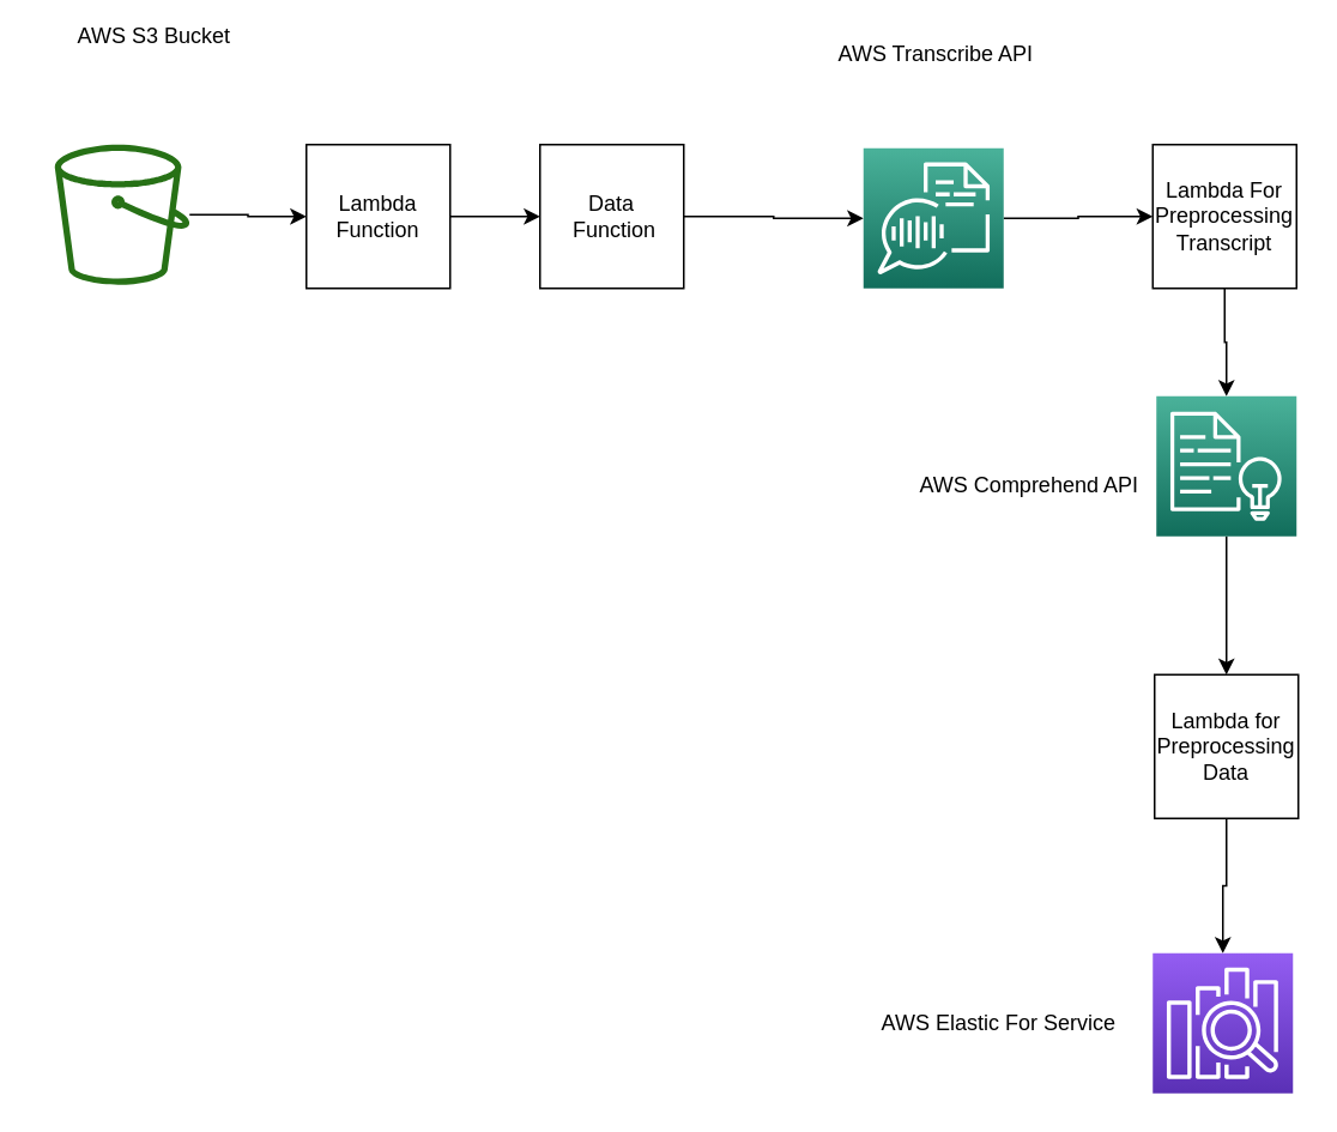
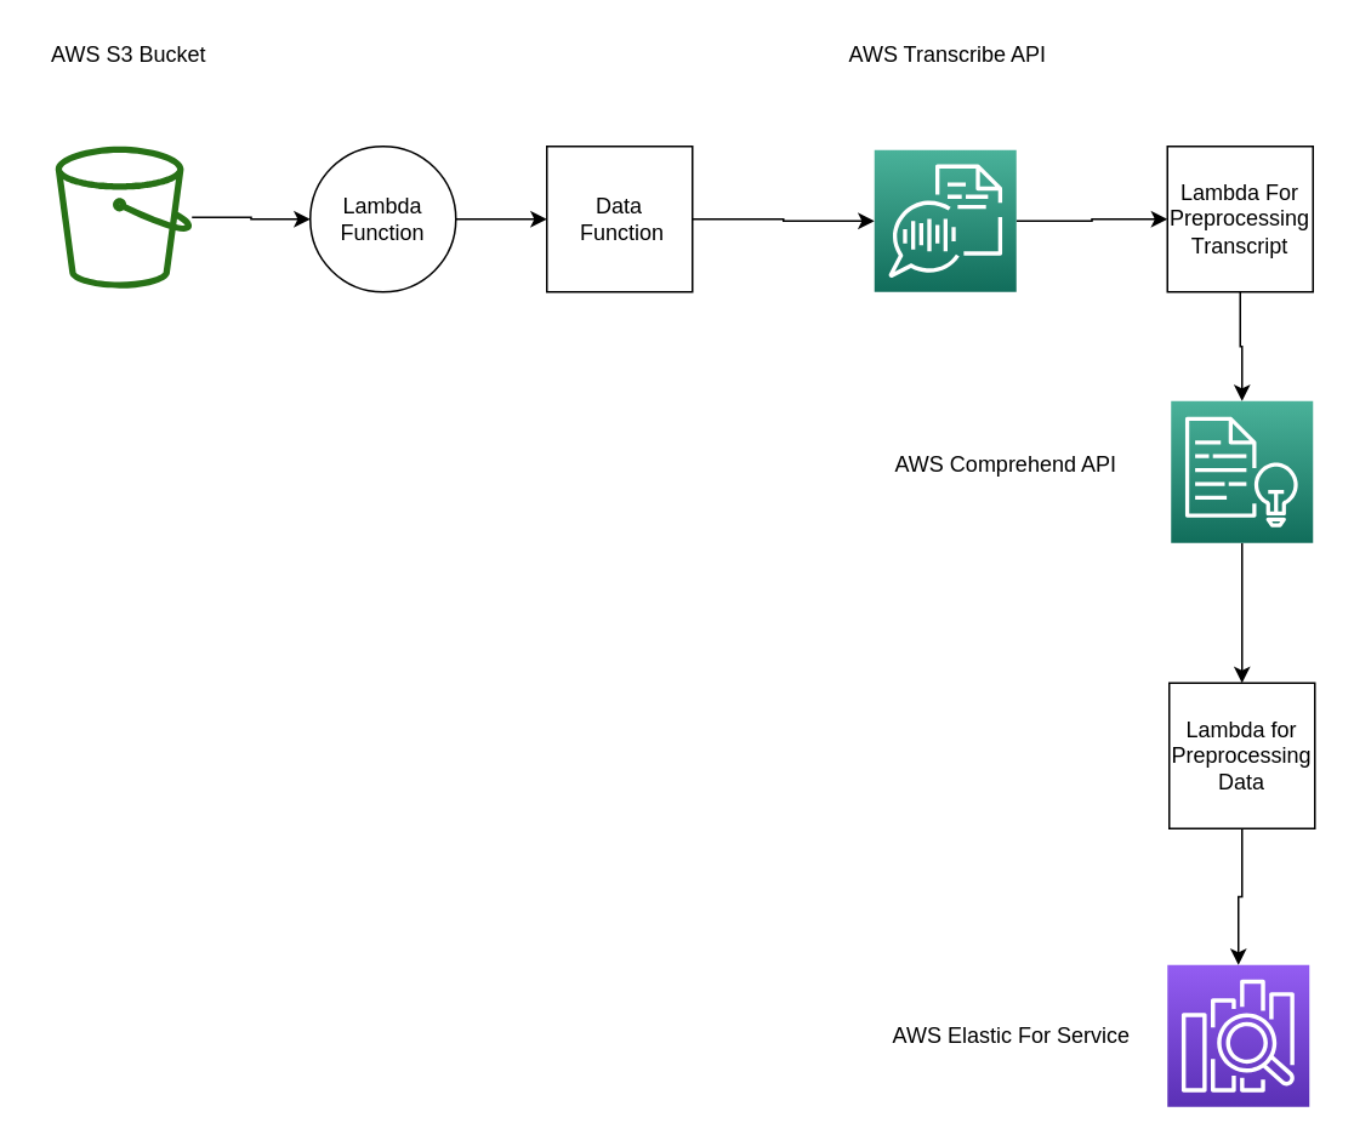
  <mxCell id="0" />
  <mxCell id="1" parent="0" />
  <mxCell id="2" style="edgeStyle=orthogonalEdgeStyle;rounded=0;orthogonalLoop=1;jettySize=auto;html=1;entryX=0;entryY=0.5;entryDx=0;entryDy=0;" edge="1" parent="1" source="3" target="5"><mxGeometry relative="1" as="geometry" /></mxCell>
  <mxCell id="3" value="" style="outlineConnect=0;fontColor=#232F3E;gradientColor=none;fillColor=#277116;strokeColor=none;dashed=0;verticalLabelPosition=bottom;verticalAlign=top;align=center;html=1;fontSize=12;fontStyle=0;aspect=fixed;pointerEvents=1;shape=mxgraph.aws4.bucket;" vertex="1" parent="1"><mxGeometry x="30" y="80" width="75" height="78" as="geometry" /></mxCell>
  <mxCell id="4" style="edgeStyle=orthogonalEdgeStyle;rounded=0;orthogonalLoop=1;jettySize=auto;html=1;exitX=1;exitY=0.5;exitDx=0;exitDy=0;entryX=0;entryY=0.5;entryDx=0;entryDy=0;" edge="1" parent="1" source="5" target="7"><mxGeometry relative="1" as="geometry"><mxPoint x="290" y="120" as="targetPoint" /></mxGeometry></mxCell>
- <mxCell id="5" value="Lambda Function" style="whiteSpace=wrap;html=1;aspect=fixed;" vertex="1" parent="1"><mxGeometry x="170" y="80" width="80" height="80" as="geometry" /></mxCell>
+ <mxCell id="5" value="Lambda Function" style="ellipse;whiteSpace=wrap;html=1;aspect=fixed;" vertex="1" parent="1"><mxGeometry x="170" y="80" width="80" height="80" as="geometry" /></mxCell>
  <mxCell id="6" style="edgeStyle=orthogonalEdgeStyle;rounded=0;orthogonalLoop=1;jettySize=auto;html=1;exitX=1;exitY=0.5;exitDx=0;exitDy=0;" edge="1" parent="1" source="7" target="9"><mxGeometry relative="1" as="geometry" /></mxCell>
  <mxCell id="7" value="Data&lt;br&gt;&amp;nbsp;Function" style="whiteSpace=wrap;html=1;aspect=fixed;" vertex="1" parent="1"><mxGeometry x="300" y="80" width="80" height="80" as="geometry" /></mxCell>
  <mxCell id="8" style="edgeStyle=orthogonalEdgeStyle;rounded=0;orthogonalLoop=1;jettySize=auto;html=1;exitX=1;exitY=0.5;exitDx=0;exitDy=0;exitPerimeter=0;" edge="1" parent="1" source="9" target="11"><mxGeometry relative="1" as="geometry"><mxPoint x="650" y="121" as="targetPoint" /></mxGeometry></mxCell>
  <mxCell id="9" value="" style="points=[[0,0,0],[0.25,0,0],[0.5,0,0],[0.75,0,0],[1,0,0],[0,1,0],[0.25,1,0],[0.5,1,0],[0.75,1,0],[1,1,0],[0,0.25,0],[0,0.5,0],[0,0.75,0],[1,0.25,0],[1,0.5,0],[1,0.75,0]];outlineConnect=0;fontColor=#232F3E;gradientColor=#4AB29A;gradientDirection=north;fillColor=#116D5B;strokeColor=#ffffff;dashed=0;verticalLabelPosition=bottom;verticalAlign=top;align=center;html=1;fontSize=12;fontStyle=0;aspect=fixed;shape=mxgraph.aws4.resourceIcon;resIcon=mxgraph.aws4.transcribe;" vertex="1" parent="1"><mxGeometry x="480" y="82" width="78" height="78" as="geometry" /></mxCell>
  <mxCell id="10" style="edgeStyle=orthogonalEdgeStyle;rounded=0;orthogonalLoop=1;jettySize=auto;html=1;exitX=0.5;exitY=1;exitDx=0;exitDy=0;entryX=0.5;entryY=0;entryDx=0;entryDy=0;entryPerimeter=0;" edge="1" parent="1" source="11" target="13"><mxGeometry relative="1" as="geometry" /></mxCell>
  <mxCell id="11" value="Lambda For Preprocessing Transcript" style="whiteSpace=wrap;html=1;aspect=fixed;" vertex="1" parent="1"><mxGeometry x="641" y="80" width="80" height="80" as="geometry" /></mxCell>
  <mxCell id="12" style="edgeStyle=orthogonalEdgeStyle;rounded=0;orthogonalLoop=1;jettySize=auto;html=1;exitX=0.5;exitY=1;exitDx=0;exitDy=0;exitPerimeter=0;entryX=0.5;entryY=0;entryDx=0;entryDy=0;" edge="1" parent="1" source="13" target="15"><mxGeometry relative="1" as="geometry" /></mxCell>
  <mxCell id="13" value="" style="points=[[0,0,0],[0.25,0,0],[0.5,0,0],[0.75,0,0],[1,0,0],[0,1,0],[0.25,1,0],[0.5,1,0],[0.75,1,0],[1,1,0],[0,0.25,0],[0,0.5,0],[0,0.75,0],[1,0.25,0],[1,0.5,0],[1,0.75,0]];outlineConnect=0;fontColor=#232F3E;gradientColor=#4AB29A;gradientDirection=north;fillColor=#116D5B;strokeColor=#ffffff;dashed=0;verticalLabelPosition=bottom;verticalAlign=top;align=center;html=1;fontSize=12;fontStyle=0;aspect=fixed;shape=mxgraph.aws4.resourceIcon;resIcon=mxgraph.aws4.comprehend;" vertex="1" parent="1"><mxGeometry x="643" y="220" width="78" height="78" as="geometry" /></mxCell>
  <mxCell id="14" style="edgeStyle=orthogonalEdgeStyle;rounded=0;orthogonalLoop=1;jettySize=auto;html=1;exitX=0.5;exitY=1;exitDx=0;exitDy=0;" edge="1" parent="1" source="15" target="16"><mxGeometry relative="1" as="geometry" /></mxCell>
  <mxCell id="15" value="Lambda for Preprocessing&lt;br&gt;Data" style="whiteSpace=wrap;html=1;aspect=fixed;" vertex="1" parent="1"><mxGeometry x="642" y="375" width="80" height="80" as="geometry" /></mxCell>
  <mxCell id="16" value="" style="points=[[0,0,0],[0.25,0,0],[0.5,0,0],[0.75,0,0],[1,0,0],[0,1,0],[0.25,1,0],[0.5,1,0],[0.75,1,0],[1,1,0],[0,0.25,0],[0,0.5,0],[0,0.75,0],[1,0.25,0],[1,0.5,0],[1,0.75,0]];outlineConnect=0;fontColor=#232F3E;gradientColor=#945DF2;gradientDirection=north;fillColor=#5A30B5;strokeColor=#ffffff;dashed=0;verticalLabelPosition=bottom;verticalAlign=top;align=center;html=1;fontSize=12;fontStyle=0;aspect=fixed;shape=mxgraph.aws4.resourceIcon;resIcon=mxgraph.aws4.elasticsearch_service;" vertex="1" parent="1"><mxGeometry x="641" y="530" width="78" height="78" as="geometry" /></mxCell>
- <mxCell id="17" value="AWS Comprehend API" style="text;html=1;align=center;verticalAlign=middle;resizable=0;points=[];autosize=1;strokeColor=none;" vertex="1" parent="1"><mxGeometry x="502" y="260" width="140" height="20" as="geometry" /></mxCell>
+ <mxCell id="17" value="AWS Comprehend API" style="text;html=1;align=center;verticalAlign=middle;resizable=0;points=[];autosize=1;strokeColor=none;" vertex="1" parent="1"><mxGeometry x="482" y="245" width="140" height="20" as="geometry" /></mxCell>
  <mxCell id="18" value="AWS Elastic For Service" style="text;html=1;align=center;verticalAlign=middle;resizable=0;points=[];autosize=1;strokeColor=none;" vertex="1" parent="1"><mxGeometry x="470" y="559" width="170" height="20" as="geometry" /></mxCell>
  <mxCell id="19" value="AWS Transcribe API" style="text;html=1;align=center;verticalAlign=middle;resizable=0;points=[];autosize=1;strokeColor=none;" vertex="1" parent="1"><mxGeometry x="460" y="20" width="120" height="20" as="geometry" /></mxCell>
- <mxCell id="20" value="AWS S3 Bucket" style="text;html=1;align=center;verticalAlign=middle;resizable=0;points=[];autosize=1;strokeColor=none;" vertex="1" parent="1"><mxGeometry x="35" y="10" width="100" height="20" as="geometry" /></mxCell>
+ <mxCell id="20" value="AWS S3 Bucket" style="text;html=1;align=center;verticalAlign=middle;resizable=0;points=[];autosize=1;strokeColor=none;" vertex="1" parent="1"><mxGeometry y="20" width="100" height="20" as="geometry" x="20" /></mxCell>
